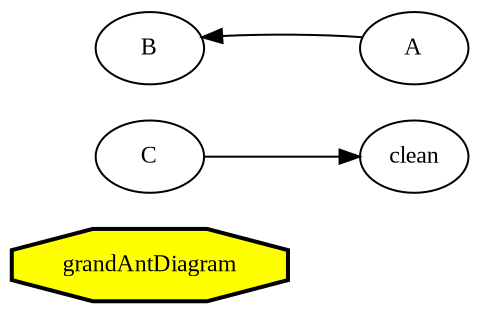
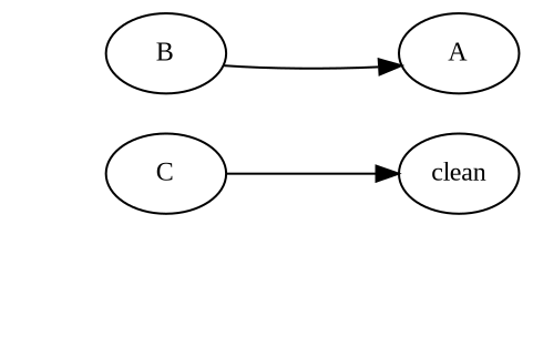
  digraph {
    fontname="Liberation Serif"
    rankdir=LR
    node [fontname="Liberation Serif" fontsize=12]
    edge [fontname="Liberation Serif" fontsize=10]
-   grandAntDiagram [fillcolor=yellow shape=octagon style="filled,bold"]
    C
    clean
    B
    A
    C -> clean
-   A -> B
+   B -> A
  }
